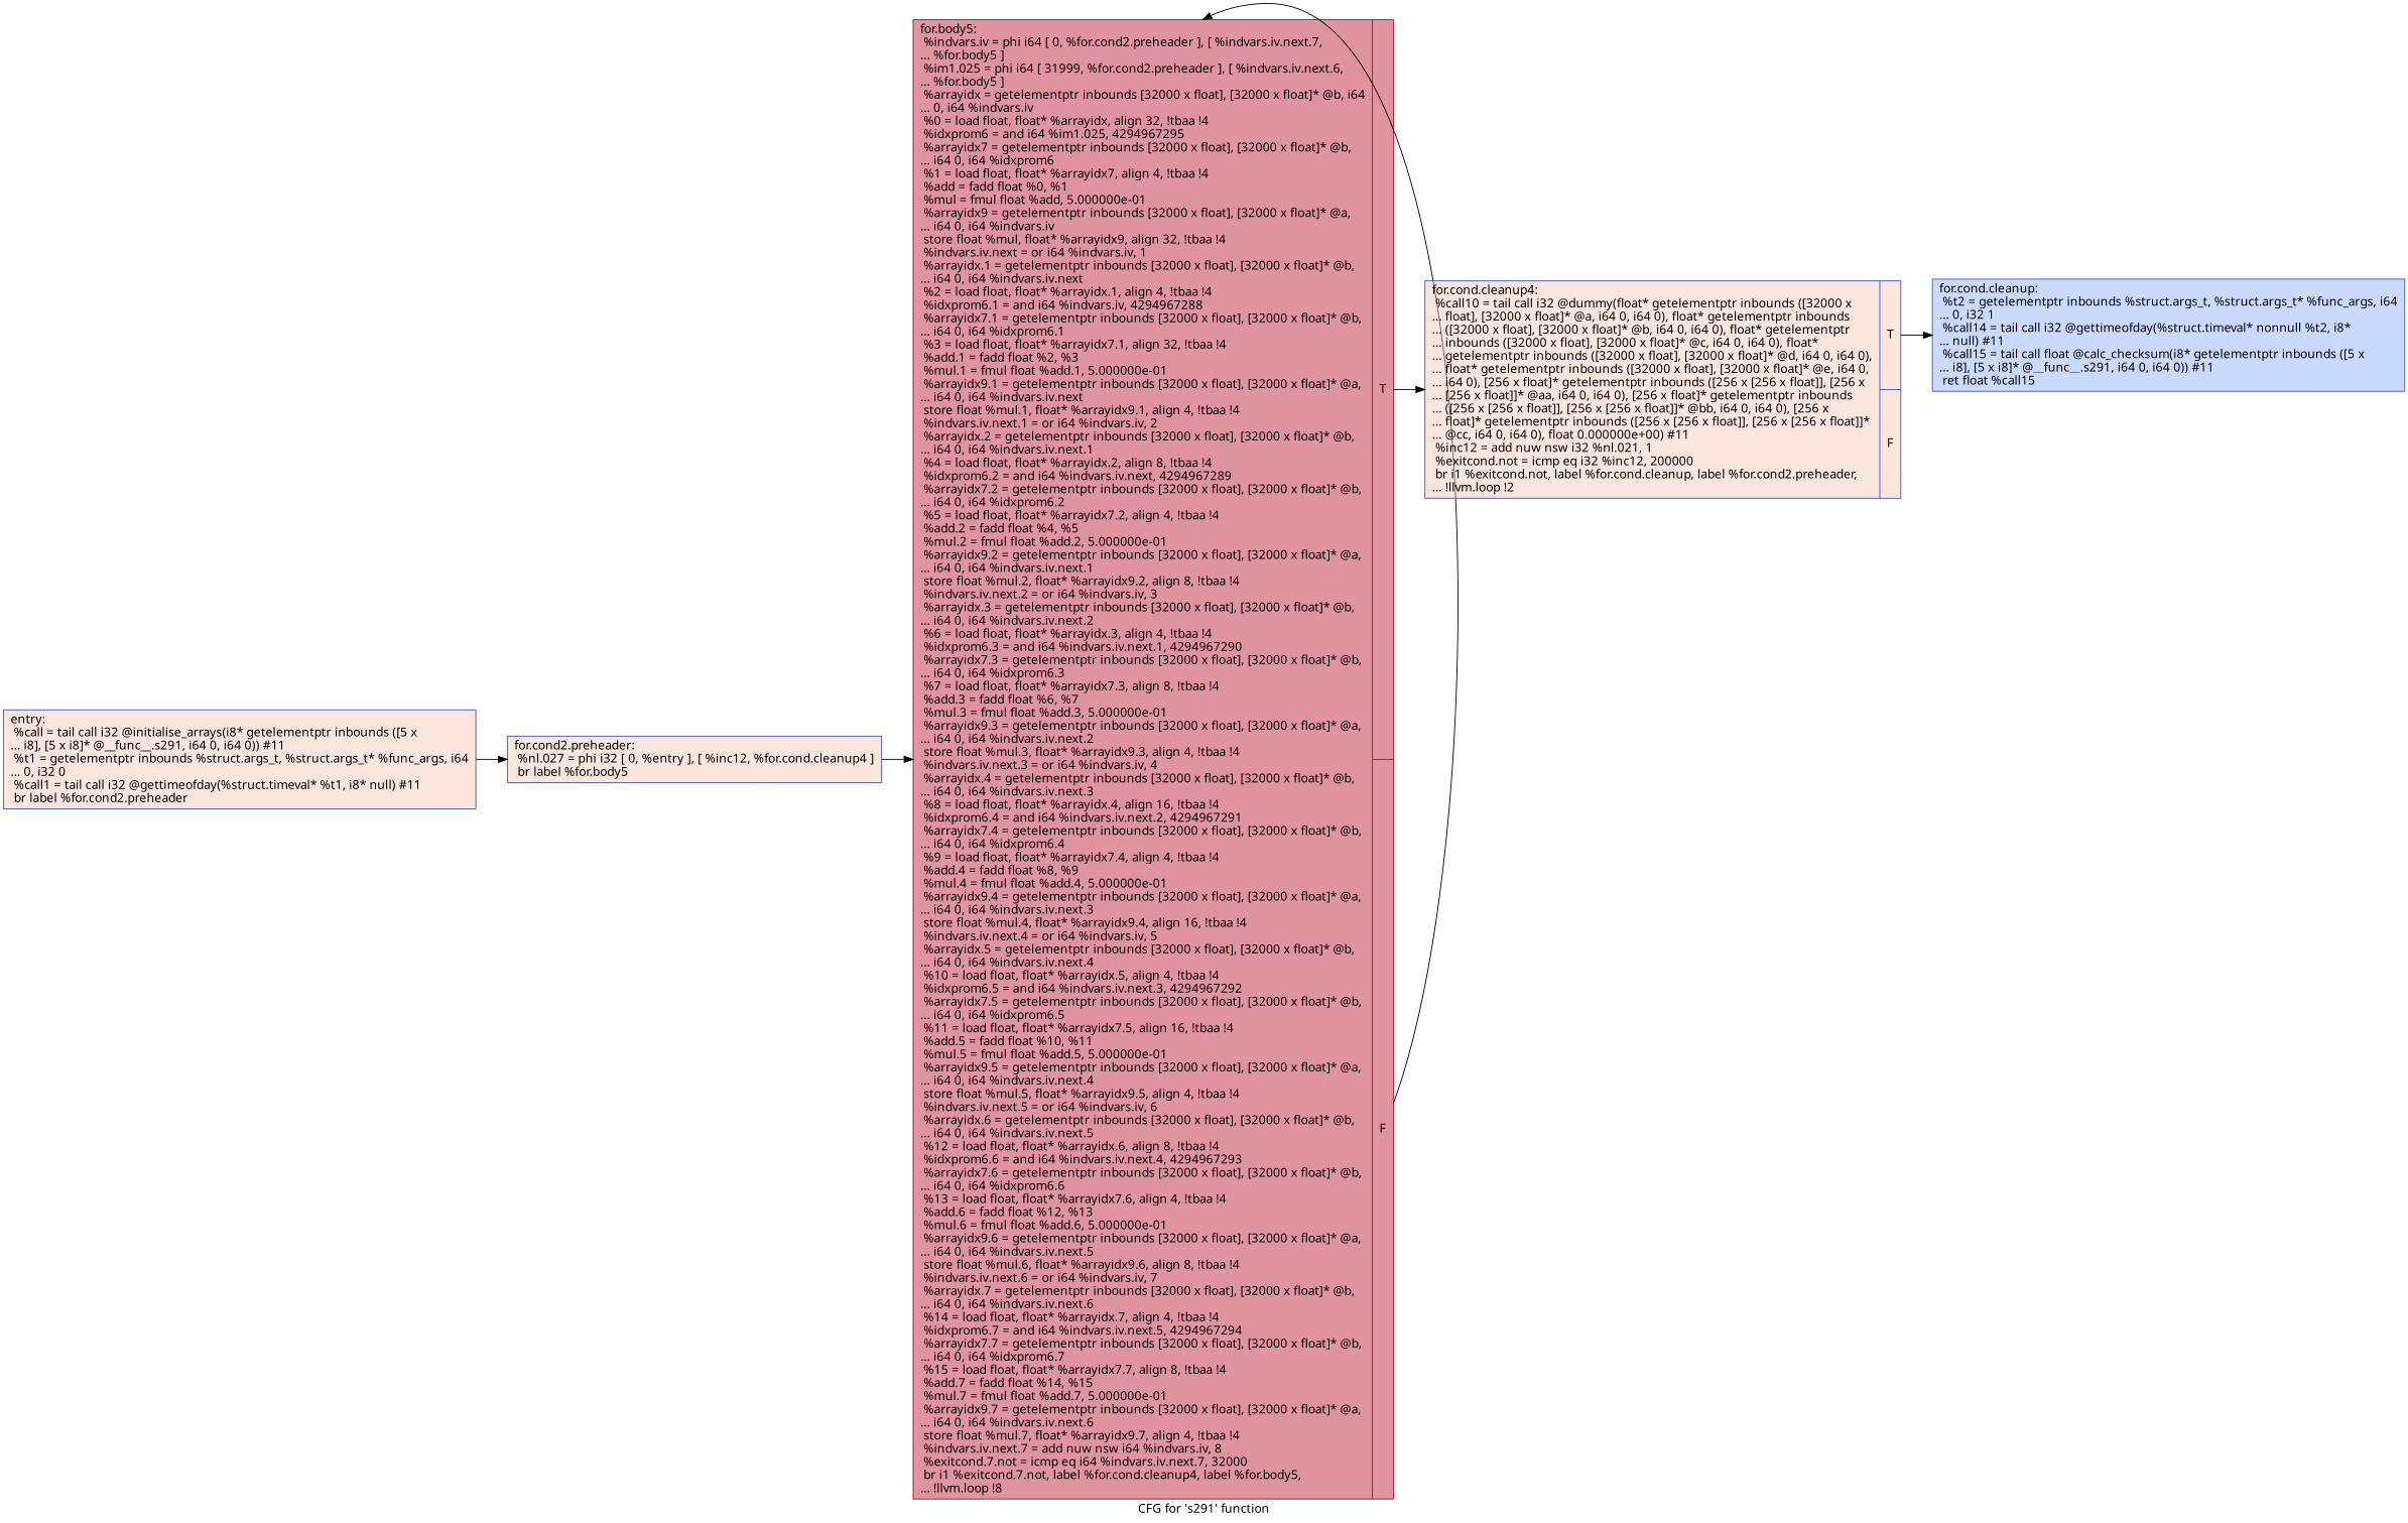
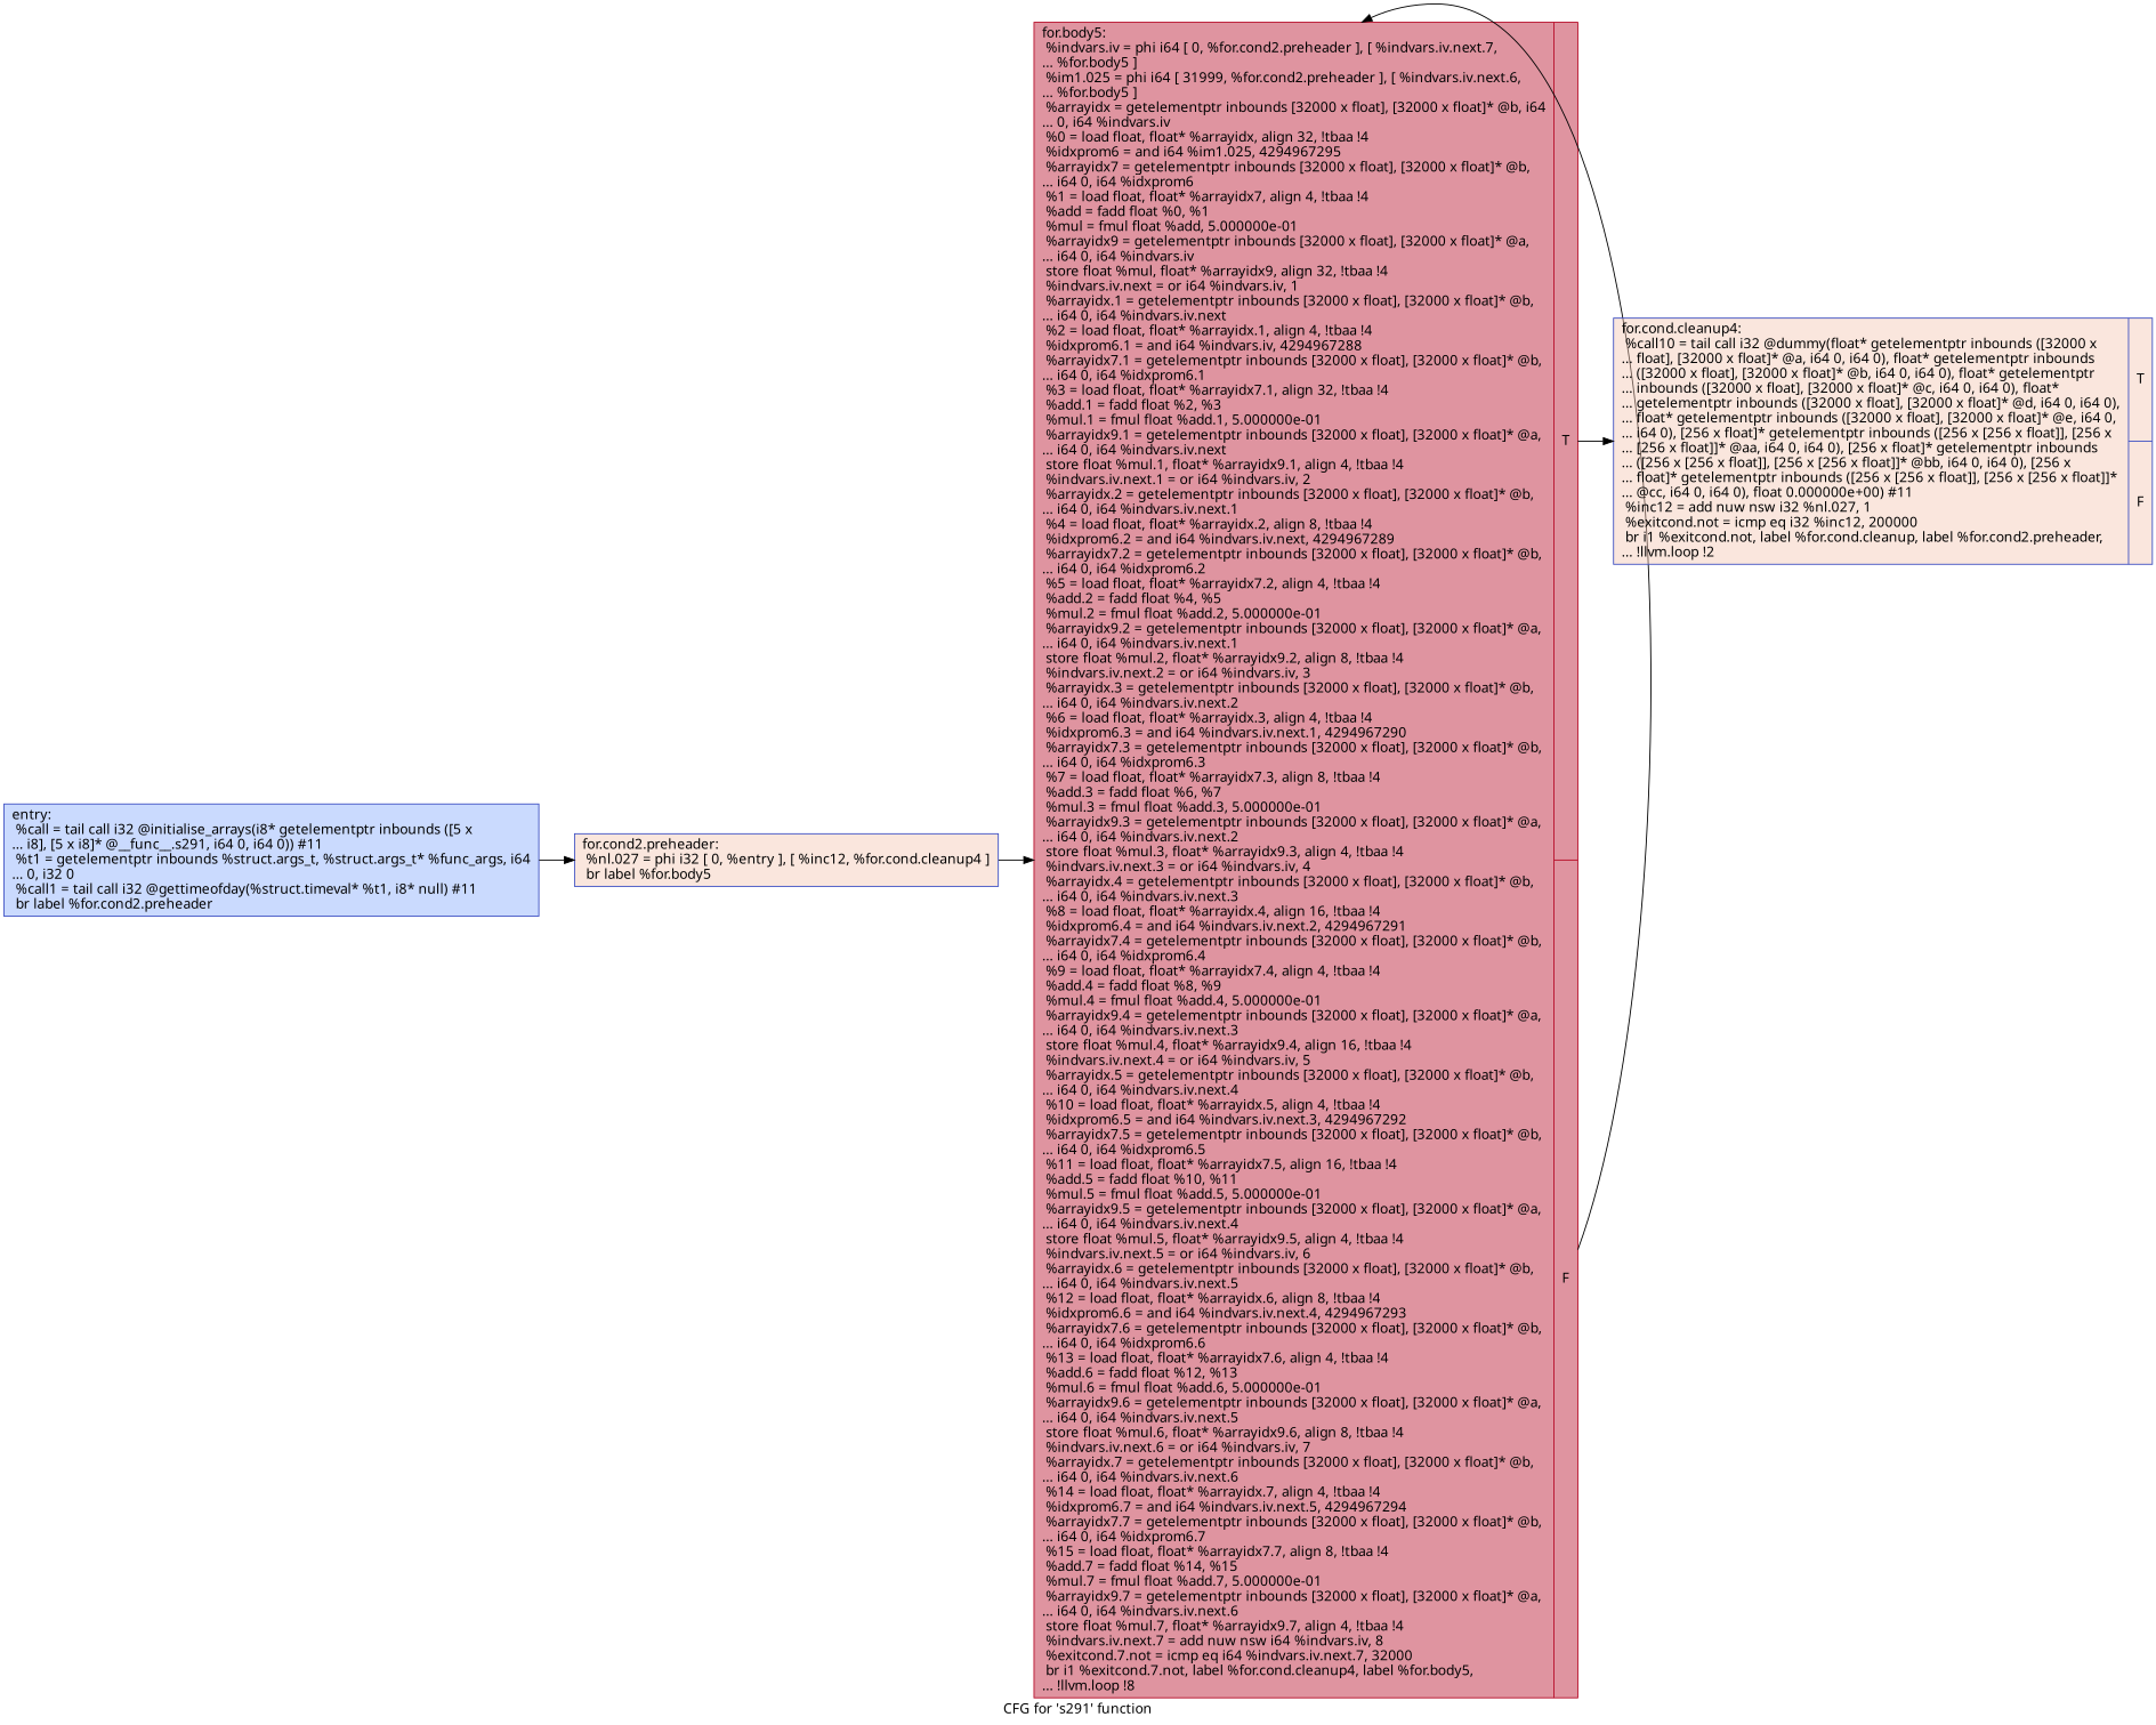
  digraph {
    fontname="Noto Sans"
    label="CFG for 's291' function"
    rankdir=LR
    node [color="#3d50c3ff" fillcolor="#88abfd70" fontname="Noto Sans" shape=record style=filled]
    edge [fontname="Noto Sans"]
-   n1 [fillcolor="#f3c7b170" label="{entry:\l  %call = tail call i32 @initialise_arrays(i8* getelementptr inbounds ([5 x\l... i8], [5 x i8]* @__func__.s291, i64 0, i64 0)) #11\l  %t1 = getelementptr inbounds %struct.args_t, %struct.args_t* %func_args, i64\l... 0, i32 0\l  %call1 = tail call i32 @gettimeofday(%struct.timeval* %t1, i8* null) #11\l  br label %for.cond2.preheader\l}"]
+   n1 [label="{entry:\l  %call = tail call i32 @initialise_arrays(i8* getelementptr inbounds ([5 x\l... i8], [5 x i8]* @__func__.s291, i64 0, i64 0)) #11\l  %t1 = getelementptr inbounds %struct.args_t, %struct.args_t* %func_args, i64\l... 0, i32 0\l  %call1 = tail call i32 @gettimeofday(%struct.timeval* %t1, i8* null) #11\l  br label %for.cond2.preheader\l}"]
    n2 [fillcolor="#f3c7b170" label="{for.cond2.preheader:                              \l  %nl.027 = phi i32 [ 0, %entry ], [ %inc12, %for.cond.cleanup4 ]\l  br label %for.body5\l}"]
    n3 [color="#b70d28ff" fillcolor="#b70d2870" label="{for.body5:                                        \l  %indvars.iv = phi i64 [ 0, %for.cond2.preheader ], [ %indvars.iv.next.7,\l... %for.body5 ]\l  %im1.025 = phi i64 [ 31999, %for.cond2.preheader ], [ %indvars.iv.next.6,\l... %for.body5 ]\l  %arrayidx = getelementptr inbounds [32000 x float], [32000 x float]* @b, i64\l... 0, i64 %indvars.iv\l  %0 = load float, float* %arrayidx, align 32, !tbaa !4\l  %idxprom6 = and i64 %im1.025, 4294967295\l  %arrayidx7 = getelementptr inbounds [32000 x float], [32000 x float]* @b,\l... i64 0, i64 %idxprom6\l  %1 = load float, float* %arrayidx7, align 4, !tbaa !4\l  %add = fadd float %0, %1\l  %mul = fmul float %add, 5.000000e-01\l  %arrayidx9 = getelementptr inbounds [32000 x float], [32000 x float]* @a,\l... i64 0, i64 %indvars.iv\l  store float %mul, float* %arrayidx9, align 32, !tbaa !4\l  %indvars.iv.next = or i64 %indvars.iv, 1\l  %arrayidx.1 = getelementptr inbounds [32000 x float], [32000 x float]* @b,\l... i64 0, i64 %indvars.iv.next\l  %2 = load float, float* %arrayidx.1, align 4, !tbaa !4\l  %idxprom6.1 = and i64 %indvars.iv, 4294967288\l  %arrayidx7.1 = getelementptr inbounds [32000 x float], [32000 x float]* @b,\l... i64 0, i64 %idxprom6.1\l  %3 = load float, float* %arrayidx7.1, align 32, !tbaa !4\l  %add.1 = fadd float %2, %3\l  %mul.1 = fmul float %add.1, 5.000000e-01\l  %arrayidx9.1 = getelementptr inbounds [32000 x float], [32000 x float]* @a,\l... i64 0, i64 %indvars.iv.next\l  store float %mul.1, float* %arrayidx9.1, align 4, !tbaa !4\l  %indvars.iv.next.1 = or i64 %indvars.iv, 2\l  %arrayidx.2 = getelementptr inbounds [32000 x float], [32000 x float]* @b,\l... i64 0, i64 %indvars.iv.next.1\l  %4 = load float, float* %arrayidx.2, align 8, !tbaa !4\l  %idxprom6.2 = and i64 %indvars.iv.next, 4294967289\l  %arrayidx7.2 = getelementptr inbounds [32000 x float], [32000 x float]* @b,\l... i64 0, i64 %idxprom6.2\l  %5 = load float, float* %arrayidx7.2, align 4, !tbaa !4\l  %add.2 = fadd float %4, %5\l  %mul.2 = fmul float %add.2, 5.000000e-01\l  %arrayidx9.2 = getelementptr inbounds [32000 x float], [32000 x float]* @a,\l... i64 0, i64 %indvars.iv.next.1\l  store float %mul.2, float* %arrayidx9.2, align 8, !tbaa !4\l  %indvars.iv.next.2 = or i64 %indvars.iv, 3\l  %arrayidx.3 = getelementptr inbounds [32000 x float], [32000 x float]* @b,\l... i64 0, i64 %indvars.iv.next.2\l  %6 = load float, float* %arrayidx.3, align 4, !tbaa !4\l  %idxprom6.3 = and i64 %indvars.iv.next.1, 4294967290\l  %arrayidx7.3 = getelementptr inbounds [32000 x float], [32000 x float]* @b,\l... i64 0, i64 %idxprom6.3\l  %7 = load float, float* %arrayidx7.3, align 8, !tbaa !4\l  %add.3 = fadd float %6, %7\l  %mul.3 = fmul float %add.3, 5.000000e-01\l  %arrayidx9.3 = getelementptr inbounds [32000 x float], [32000 x float]* @a,\l... i64 0, i64 %indvars.iv.next.2\l  store float %mul.3, float* %arrayidx9.3, align 4, !tbaa !4\l  %indvars.iv.next.3 = or i64 %indvars.iv, 4\l  %arrayidx.4 = getelementptr inbounds [32000 x float], [32000 x float]* @b,\l... i64 0, i64 %indvars.iv.next.3\l  %8 = load float, float* %arrayidx.4, align 16, !tbaa !4\l  %idxprom6.4 = and i64 %indvars.iv.next.2, 4294967291\l  %arrayidx7.4 = getelementptr inbounds [32000 x float], [32000 x float]* @b,\l... i64 0, i64 %idxprom6.4\l  %9 = load float, float* %arrayidx7.4, align 4, !tbaa !4\l  %add.4 = fadd float %8, %9\l  %mul.4 = fmul float %add.4, 5.000000e-01\l  %arrayidx9.4 = getelementptr inbounds [32000 x float], [32000 x float]* @a,\l... i64 0, i64 %indvars.iv.next.3\l  store float %mul.4, float* %arrayidx9.4, align 16, !tbaa !4\l  %indvars.iv.next.4 = or i64 %indvars.iv, 5\l  %arrayidx.5 = getelementptr inbounds [32000 x float], [32000 x float]* @b,\l... i64 0, i64 %indvars.iv.next.4\l  %10 = load float, float* %arrayidx.5, align 4, !tbaa !4\l  %idxprom6.5 = and i64 %indvars.iv.next.3, 4294967292\l  %arrayidx7.5 = getelementptr inbounds [32000 x float], [32000 x float]* @b,\l... i64 0, i64 %idxprom6.5\l  %11 = load float, float* %arrayidx7.5, align 16, !tbaa !4\l  %add.5 = fadd float %10, %11\l  %mul.5 = fmul float %add.5, 5.000000e-01\l  %arrayidx9.5 = getelementptr inbounds [32000 x float], [32000 x float]* @a,\l... i64 0, i64 %indvars.iv.next.4\l  store float %mul.5, float* %arrayidx9.5, align 4, !tbaa !4\l  %indvars.iv.next.5 = or i64 %indvars.iv, 6\l  %arrayidx.6 = getelementptr inbounds [32000 x float], [32000 x float]* @b,\l... i64 0, i64 %indvars.iv.next.5\l  %12 = load float, float* %arrayidx.6, align 8, !tbaa !4\l  %idxprom6.6 = and i64 %indvars.iv.next.4, 4294967293\l  %arrayidx7.6 = getelementptr inbounds [32000 x float], [32000 x float]* @b,\l... i64 0, i64 %idxprom6.6\l  %13 = load float, float* %arrayidx7.6, align 4, !tbaa !4\l  %add.6 = fadd float %12, %13\l  %mul.6 = fmul float %add.6, 5.000000e-01\l  %arrayidx9.6 = getelementptr inbounds [32000 x float], [32000 x float]* @a,\l... i64 0, i64 %indvars.iv.next.5\l  store float %mul.6, float* %arrayidx9.6, align 8, !tbaa !4\l  %indvars.iv.next.6 = or i64 %indvars.iv, 7\l  %arrayidx.7 = getelementptr inbounds [32000 x float], [32000 x float]* @b,\l... i64 0, i64 %indvars.iv.next.6\l  %14 = load float, float* %arrayidx.7, align 4, !tbaa !4\l  %idxprom6.7 = and i64 %indvars.iv.next.5, 4294967294\l  %arrayidx7.7 = getelementptr inbounds [32000 x float], [32000 x float]* @b,\l... i64 0, i64 %idxprom6.7\l  %15 = load float, float* %arrayidx7.7, align 8, !tbaa !4\l  %add.7 = fadd float %14, %15\l  %mul.7 = fmul float %add.7, 5.000000e-01\l  %arrayidx9.7 = getelementptr inbounds [32000 x float], [32000 x float]* @a,\l... i64 0, i64 %indvars.iv.next.6\l  store float %mul.7, float* %arrayidx9.7, align 4, !tbaa !4\l  %indvars.iv.next.7 = add nuw nsw i64 %indvars.iv, 8\l  %exitcond.7.not = icmp eq i64 %indvars.iv.next.7, 32000\l  br i1 %exitcond.7.not, label %for.cond.cleanup4, label %for.body5,\l... !llvm.loop !8\l|{<s0>T|<s1>F}}"]
-   n4 [fillcolor="#f3c7b170" label="{for.cond.cleanup4:                                \l  %call10 = tail call i32 @dummy(float* getelementptr inbounds ([32000 x\l... float], [32000 x float]* @a, i64 0, i64 0), float* getelementptr inbounds\l... ([32000 x float], [32000 x float]* @b, i64 0, i64 0), float* getelementptr\l... inbounds ([32000 x float], [32000 x float]* @c, i64 0, i64 0), float*\l... getelementptr inbounds ([32000 x float], [32000 x float]* @d, i64 0, i64 0),\l... float* getelementptr inbounds ([32000 x float], [32000 x float]* @e, i64 0,\l... i64 0), [256 x float]* getelementptr inbounds ([256 x [256 x float]], [256 x\l... [256 x float]]* @aa, i64 0, i64 0), [256 x float]* getelementptr inbounds\l... ([256 x [256 x float]], [256 x [256 x float]]* @bb, i64 0, i64 0), [256 x\l... float]* getelementptr inbounds ([256 x [256 x float]], [256 x [256 x float]]*\l... @cc, i64 0, i64 0), float 0.000000e+00) #11\l  %inc12 = add nuw nsw i32 %nl.021, 1\l  %exitcond.not = icmp eq i32 %inc12, 200000\l  br i1 %exitcond.not, label %for.cond.cleanup, label %for.cond2.preheader,\l... !llvm.loop !2\l|{<s0>T|<s1>F}}"]
-   n5 [label="{for.cond.cleanup:                                 \l  %t2 = getelementptr inbounds %struct.args_t, %struct.args_t* %func_args, i64\l... 0, i32 1\l  %call14 = tail call i32 @gettimeofday(%struct.timeval* nonnull %t2, i8*\l... null) #11\l  %call15 = tail call float @calc_checksum(i8* getelementptr inbounds ([5 x\l... i8], [5 x i8]* @__func__.s291, i64 0, i64 0)) #11\l  ret float %call15\l}"]
+   n4 [fillcolor="#f3c7b170" label="{for.cond.cleanup4:                                \l  %call10 = tail call i32 @dummy(float* getelementptr inbounds ([32000 x\l... float], [32000 x float]* @a, i64 0, i64 0), float* getelementptr inbounds\l... ([32000 x float], [32000 x float]* @b, i64 0, i64 0), float* getelementptr\l... inbounds ([32000 x float], [32000 x float]* @c, i64 0, i64 0), float*\l... getelementptr inbounds ([32000 x float], [32000 x float]* @d, i64 0, i64 0),\l... float* getelementptr inbounds ([32000 x float], [32000 x float]* @e, i64 0,\l... i64 0), [256 x float]* getelementptr inbounds ([256 x [256 x float]], [256 x\l... [256 x float]]* @aa, i64 0, i64 0), [256 x float]* getelementptr inbounds\l... ([256 x [256 x float]], [256 x [256 x float]]* @bb, i64 0, i64 0), [256 x\l... float]* getelementptr inbounds ([256 x [256 x float]], [256 x [256 x float]]*\l... @cc, i64 0, i64 0), float 0.000000e+00) #11\l  %inc12 = add nuw nsw i32 %nl.027, 1\l  %exitcond.not = icmp eq i32 %inc12, 200000\l  br i1 %exitcond.not, label %for.cond.cleanup, label %for.cond2.preheader,\l... !llvm.loop !2\l|{<s0>T|<s1>F}}"]
    n1 -> n2
    n2 -> n3
    n3 -> n3 [tailport=s1]
    n3 -> n4 [tailport=s0]
-   n4 -> n5 [tailport=s0]
  }
